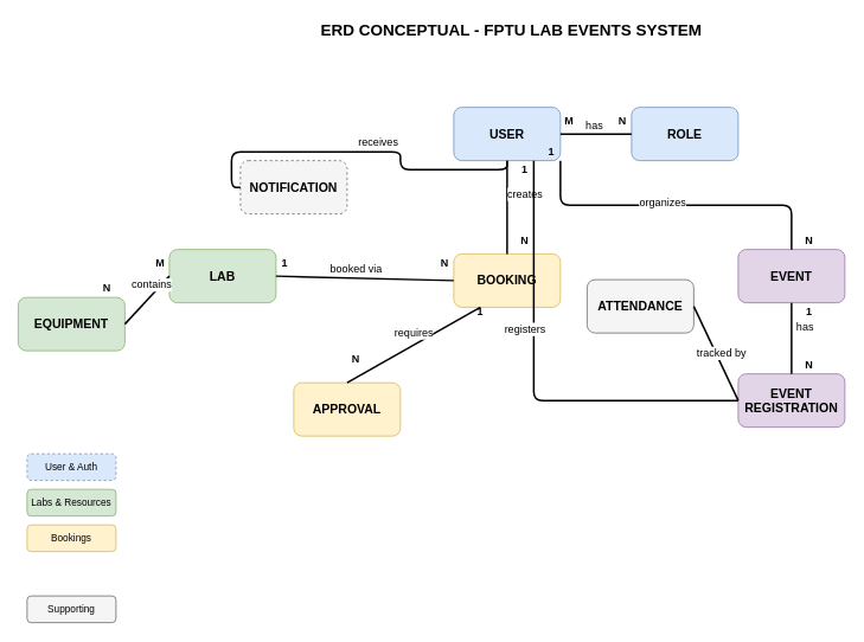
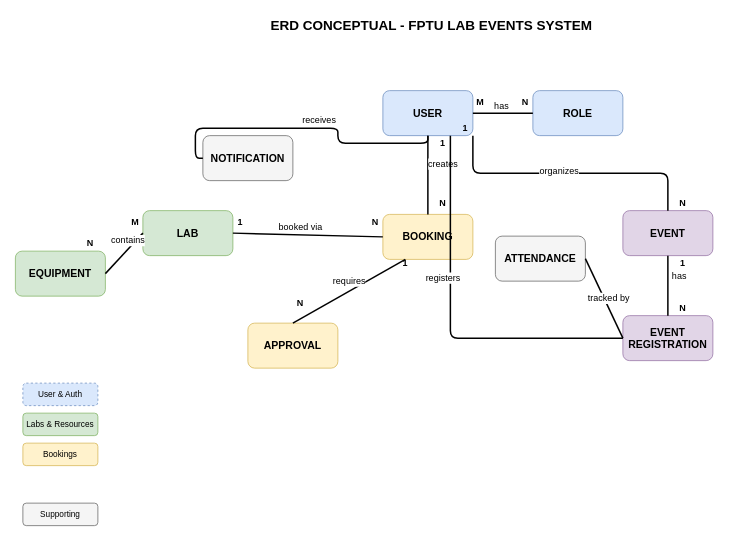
  <mxCell id="0" />
  <mxCell id="1" parent="0" />
  <mxCell id="2" value="&lt;b&gt;&lt;font style=&quot;font-size: 18px;&quot;&gt;ERD CONCEPTUAL - FPTU LAB EVENTS SYSTEM&lt;/font&gt;&lt;/b&gt;&lt;div&gt;&lt;br/&gt;&lt;/div&gt;" style="text;html=1;strokeColor=none;fillColor=none;align=center;verticalAlign=middle;whiteSpace=wrap;rounded=0;" parent="1" vertex="1"><mxGeometry x="274.5" y="20" width="600" height="40" as="geometry" /></mxCell>
  <mxCell id="3" value="&lt;b&gt;USER&lt;/b&gt;" style="rounded=1;whiteSpace=wrap;html=1;fillColor=#dae8fc;strokeColor=#6c8ebf;fontSize=14;" parent="1" vertex="1"><mxGeometry x="510" y="120" width="120" height="60" as="geometry" /></mxCell>
  <mxCell id="4" value="&lt;b&gt;ROLE&lt;/b&gt;" style="rounded=1;whiteSpace=wrap;html=1;fillColor=#dae8fc;strokeColor=#6c8ebf;fontSize=14;" parent="1" vertex="1"><mxGeometry x="710" y="120" width="120" height="60" as="geometry" /></mxCell>
  <mxCell id="5" value="&lt;b&gt;LAB&lt;/b&gt;" style="rounded=1;whiteSpace=wrap;html=1;fillColor=#d5e8d4;strokeColor=#82b366;fontSize=14;" parent="1" vertex="1"><mxGeometry x="190" y="280" width="120" height="60" as="geometry" /></mxCell>
  <mxCell id="6" value="&lt;b&gt;EQUIPMENT&lt;/b&gt;" style="rounded=1;whiteSpace=wrap;html=1;fillColor=#d5e8d4;strokeColor=#82b366;fontSize=14;" parent="1" vertex="1"><mxGeometry x="20" y="334" width="120" height="60" as="geometry" /></mxCell>
  <mxCell id="7" value="&lt;b&gt;BOOKING&lt;/b&gt;" style="rounded=1;whiteSpace=wrap;html=1;fillColor=#fff2cc;strokeColor=#d6b656;fontSize=14;" parent="1" vertex="1"><mxGeometry x="510" y="285" width="120" height="60" as="geometry" /></mxCell>
  <mxCell id="8" value="&lt;b&gt;EVENT&lt;/b&gt;" style="rounded=1;whiteSpace=wrap;html=1;fillColor=#e1d5e7;strokeColor=#9673a6;fontSize=14;" parent="1" vertex="1"><mxGeometry x="830" y="280" width="120" height="60" as="geometry" /></mxCell>
  <mxCell id="9" value="&lt;b&gt;APPROVAL&lt;/b&gt;" style="rounded=1;whiteSpace=wrap;html=1;fillColor=#fff2cc;strokeColor=#d6b656;fontSize=14;" parent="1" vertex="1"><mxGeometry x="330" y="430" width="120" height="60" as="geometry" /></mxCell>
  <mxCell id="10" value="&lt;b&gt;EVENT&lt;br&gt;REGISTRATION&lt;/b&gt;" style="rounded=1;whiteSpace=wrap;html=1;fillColor=#e1d5e7;strokeColor=#9673a6;fontSize=14;" parent="1" vertex="1"><mxGeometry x="830" y="420" width="120" height="60" as="geometry" /></mxCell>
  <mxCell id="11" value="&lt;b&gt;ATTENDANCE&lt;/b&gt;" style="rounded=1;whiteSpace=wrap;html=1;fillColor=#f5f5f5;strokeColor=#666666;fontSize=14;" parent="1" vertex="1"><mxGeometry x="660" y="314" width="120" height="60" as="geometry" /></mxCell>
- <mxCell id="12" value="&lt;b&gt;NOTIFICATION&lt;/b&gt;" style="rounded=1;whiteSpace=wrap;html=1;fillColor=#f5f5f5;strokeColor=#666666;fontSize=14;dashed=1;" parent="1" vertex="1"><mxGeometry x="270" y="180" width="120" height="60" as="geometry" /></mxCell>
+ <mxCell id="12" value="&lt;b&gt;NOTIFICATION&lt;/b&gt;" style="rounded=1;whiteSpace=wrap;html=1;fillColor=#f5f5f5;strokeColor=#666666;fontSize=14;" parent="1" vertex="1"><mxGeometry x="270" y="180" width="120" height="60" as="geometry" /></mxCell>
  <mxCell id="13" value="" style="endArrow=none;html=1;exitX=1;exitY=0.5;exitDx=0;exitDy=0;entryX=0;entryY=0.5;entryDx=0;entryDy=0;strokeWidth=2;" parent="1" source="3" target="4" edge="1"><mxGeometry width="50" height="50" relative="1" as="geometry"><mxPoint x="490" y="300" as="sourcePoint" /><mxPoint x="540" y="250" as="targetPoint" /></mxGeometry></mxCell>
  <mxCell id="14" value="has" style="edgeLabel;html=1;align=center;verticalAlign=middle;resizable=0;points=[];fontSize=12;" parent="13" vertex="1" connectable="0"><mxGeometry x="-0.2" y="-1" relative="1" as="geometry"><mxPoint x="5" y="-11" as="offset" /></mxGeometry></mxCell>
  <mxCell id="15" value="M" style="text;html=1;strokeColor=none;fillColor=none;align=center;verticalAlign=middle;whiteSpace=wrap;rounded=0;fontSize=12;fontStyle=1" parent="1" vertex="1"><mxGeometry x="630" y="125" width="20" height="20" as="geometry" /></mxCell>
  <mxCell id="16" value="N" style="text;html=1;strokeColor=none;fillColor=none;align=center;verticalAlign=middle;whiteSpace=wrap;rounded=0;fontSize=12;fontStyle=1" parent="1" vertex="1"><mxGeometry x="690" y="125" width="20" height="20" as="geometry" /></mxCell>
  <mxCell id="17" value="" style="endArrow=none;html=1;exitX=0.5;exitY=1;exitDx=0;exitDy=0;entryX=0.5;entryY=0;entryDx=0;entryDy=0;strokeWidth=2;" parent="1" source="3" target="7" edge="1"><mxGeometry width="50" height="50" relative="1" as="geometry"><mxPoint x="490" y="300" as="sourcePoint" /><mxPoint x="540" y="250" as="targetPoint" /></mxGeometry></mxCell>
  <mxCell id="18" value="creates" style="edgeLabel;html=1;align=center;verticalAlign=middle;resizable=0;points=[];fontSize=12;" parent="17" vertex="1" connectable="0"><mxGeometry x="-0.2" y="-1" relative="1" as="geometry"><mxPoint x="20" y="-5" as="offset" /></mxGeometry></mxCell>
  <mxCell id="19" value="1" style="text;html=1;strokeColor=none;fillColor=none;align=center;verticalAlign=middle;whiteSpace=wrap;rounded=0;fontSize=12;fontStyle=1" parent="1" vertex="1"><mxGeometry x="580" y="180" width="20" height="20" as="geometry" /></mxCell>
  <mxCell id="20" value="N" style="text;html=1;strokeColor=none;fillColor=none;align=center;verticalAlign=middle;whiteSpace=wrap;rounded=0;fontSize=12;fontStyle=1" parent="1" vertex="1"><mxGeometry x="580" y="260" width="20" height="20" as="geometry" /></mxCell>
  <mxCell id="21" value="" style="endArrow=none;html=1;exitX=1;exitY=0.5;exitDx=0;exitDy=0;entryX=0;entryY=0.5;entryDx=0;entryDy=0;strokeWidth=2;" parent="1" source="5" target="7" edge="1"><mxGeometry width="50" height="50" relative="1" as="geometry"><mxPoint x="490" y="300" as="sourcePoint" /><mxPoint x="540" y="250" as="targetPoint" /></mxGeometry></mxCell>
  <mxCell id="22" value="booked via" style="edgeLabel;html=1;align=center;verticalAlign=middle;resizable=0;points=[];fontSize=12;" parent="21" vertex="1" connectable="0"><mxGeometry x="-0.2" y="-1" relative="1" as="geometry"><mxPoint x="10" y="-11" as="offset" /></mxGeometry></mxCell>
  <mxCell id="23" value="1" style="text;html=1;strokeColor=none;fillColor=none;align=center;verticalAlign=middle;whiteSpace=wrap;rounded=0;fontSize=12;fontStyle=1" parent="1" vertex="1"><mxGeometry x="310" y="285" width="20" height="20" as="geometry" /></mxCell>
  <mxCell id="24" value="N" style="text;html=1;strokeColor=none;fillColor=none;align=center;verticalAlign=middle;whiteSpace=wrap;rounded=0;fontSize=12;fontStyle=1" parent="1" vertex="1"><mxGeometry x="490" y="285" width="20" height="20" as="geometry" /></mxCell>
  <mxCell id="25" value="" style="endArrow=none;html=1;exitX=0;exitY=0.5;exitDx=0;exitDy=0;entryX=1;entryY=0.5;entryDx=0;entryDy=0;strokeWidth=2;" parent="1" source="5" target="6" edge="1"><mxGeometry width="50" height="50" relative="1" as="geometry"><mxPoint x="490" y="300" as="sourcePoint" /><mxPoint x="540" y="250" as="targetPoint" /></mxGeometry></mxCell>
  <mxCell id="26" value="contains" style="edgeLabel;html=1;align=center;verticalAlign=middle;resizable=0;points=[];fontSize=12;" parent="25" vertex="1" connectable="0"><mxGeometry x="-0.2" y="-1" relative="1" as="geometry"><mxPoint y="-11" as="offset" /></mxGeometry></mxCell>
  <mxCell id="27" value="M" style="text;html=1;strokeColor=none;fillColor=none;align=center;verticalAlign=middle;whiteSpace=wrap;rounded=0;fontSize=12;fontStyle=1" parent="1" vertex="1"><mxGeometry x="170" y="285" width="20" height="20" as="geometry" /></mxCell>
  <mxCell id="28" value="N" style="text;html=1;strokeColor=none;fillColor=none;align=center;verticalAlign=middle;whiteSpace=wrap;rounded=0;fontSize=12;fontStyle=1" parent="1" vertex="1"><mxGeometry x="110" y="314" width="20" height="20" as="geometry" /></mxCell>
  <mxCell id="29" value="" style="endArrow=none;html=1;exitX=0.25;exitY=1;exitDx=0;exitDy=0;entryX=0.5;entryY=0;entryDx=0;entryDy=0;strokeWidth=2;" parent="1" source="7" target="9" edge="1"><mxGeometry width="50" height="50" relative="1" as="geometry"><mxPoint x="490" y="400" as="sourcePoint" /><mxPoint x="540" y="350" as="targetPoint" /></mxGeometry></mxCell>
  <mxCell id="30" value="requires" style="edgeLabel;html=1;align=center;verticalAlign=middle;resizable=0;points=[];fontSize=12;" parent="29" vertex="1" connectable="0"><mxGeometry x="-0.2" y="-1" relative="1" as="geometry"><mxPoint x="-15" y="-5" as="offset" /></mxGeometry></mxCell>
  <mxCell id="31" value="1" style="text;html=1;strokeColor=none;fillColor=none;align=center;verticalAlign=middle;whiteSpace=wrap;rounded=0;fontSize=12;fontStyle=1" parent="1" vertex="1"><mxGeometry x="530" y="340" width="20" height="20" as="geometry" /></mxCell>
  <mxCell id="32" value="N" style="text;html=1;strokeColor=none;fillColor=none;align=center;verticalAlign=middle;whiteSpace=wrap;rounded=0;fontSize=12;fontStyle=1" parent="1" vertex="1"><mxGeometry x="390" y="394" width="20" height="20" as="geometry" /></mxCell>
  <mxCell id="33" value="" style="endArrow=none;html=1;exitX=1;exitY=1;exitDx=0;exitDy=0;entryX=0.5;entryY=0;entryDx=0;entryDy=0;strokeWidth=2;edgeStyle=orthogonalEdgeStyle;" parent="1" source="3" target="8" edge="1"><mxGeometry width="50" height="50" relative="1" as="geometry"><mxPoint x="490" y="300" as="sourcePoint" /><mxPoint x="540" y="250" as="targetPoint" /></mxGeometry></mxCell>
  <mxCell id="34" value="organizes" style="edgeLabel;html=1;align=center;verticalAlign=middle;resizable=0;points=[];fontSize=12;" parent="33" vertex="1" connectable="0"><mxGeometry x="-0.2" y="-1" relative="1" as="geometry"><mxPoint x="20" y="-5" as="offset" /></mxGeometry></mxCell>
  <mxCell id="35" value="1" style="text;html=1;strokeColor=none;fillColor=none;align=center;verticalAlign=middle;whiteSpace=wrap;rounded=0;fontSize=12;fontStyle=1" parent="1" vertex="1"><mxGeometry x="610" y="160" width="20" height="20" as="geometry" /></mxCell>
  <mxCell id="36" value="N" style="text;html=1;strokeColor=none;fillColor=none;align=center;verticalAlign=middle;whiteSpace=wrap;rounded=0;fontSize=12;fontStyle=1" parent="1" vertex="1"><mxGeometry x="900" y="260" width="20" height="20" as="geometry" /></mxCell>
  <mxCell id="37" value="" style="endArrow=none;html=1;exitX=0.5;exitY=1;exitDx=0;exitDy=0;entryX=0.5;entryY=0;entryDx=0;entryDy=0;strokeWidth=2;" parent="1" source="8" target="10" edge="1"><mxGeometry width="50" height="50" relative="1" as="geometry"><mxPoint x="490" y="400" as="sourcePoint" /><mxPoint x="540" y="350" as="targetPoint" /></mxGeometry></mxCell>
  <mxCell id="38" value="has" style="edgeLabel;html=1;align=center;verticalAlign=middle;resizable=0;points=[];fontSize=12;" parent="37" vertex="1" connectable="0"><mxGeometry x="-0.2" y="-1" relative="1" as="geometry"><mxPoint x="15" y="-5" as="offset" /></mxGeometry></mxCell>
  <mxCell id="39" value="1" style="text;html=1;strokeColor=none;fillColor=none;align=center;verticalAlign=middle;whiteSpace=wrap;rounded=0;fontSize=12;fontStyle=1" parent="1" vertex="1"><mxGeometry x="900" y="340" width="20" height="20" as="geometry" /></mxCell>
  <mxCell id="40" value="N" style="text;html=1;strokeColor=none;fillColor=none;align=center;verticalAlign=middle;whiteSpace=wrap;rounded=0;fontSize=12;fontStyle=1" parent="1" vertex="1"><mxGeometry x="900" y="400" width="20" height="20" as="geometry" /></mxCell>
  <mxCell id="41" value="" style="endArrow=none;html=1;exitX=0.75;exitY=1;exitDx=0;exitDy=0;entryX=0;entryY=0.5;entryDx=0;entryDy=0;strokeWidth=2;edgeStyle=orthogonalEdgeStyle;" parent="1" source="3" target="10" edge="1"><mxGeometry width="50" height="50" relative="1" as="geometry"><mxPoint x="490" y="300" as="sourcePoint" /><mxPoint x="540" y="250" as="targetPoint" /></mxGeometry></mxCell>
  <mxCell id="42" value="registers" style="edgeLabel;html=1;align=center;verticalAlign=middle;resizable=0;points=[];fontSize=12;" parent="41" vertex="1" connectable="0"><mxGeometry x="-0.2" y="-1" relative="1" as="geometry"><mxPoint x="-10" y="-11" as="offset" /></mxGeometry></mxCell>
  <mxCell id="43" value="" style="endArrow=none;html=1;exitX=0;exitY=0.5;exitDx=0;exitDy=0;entryX=1;entryY=0.5;entryDx=0;entryDy=0;strokeWidth=2;" parent="1" source="10" target="11" edge="1"><mxGeometry width="50" height="50" relative="1" as="geometry"><mxPoint x="490" y="500" as="sourcePoint" /><mxPoint x="540" y="450" as="targetPoint" /></mxGeometry></mxCell>
  <mxCell id="44" value="tracked by" style="edgeLabel;html=1;align=center;verticalAlign=middle;resizable=0;points=[];fontSize=12;" parent="43" vertex="1" connectable="0"><mxGeometry x="-0.2" y="-1" relative="1" as="geometry"><mxPoint y="-11" as="offset" /></mxGeometry></mxCell>
  <mxCell id="45" value="" style="endArrow=none;html=1;exitX=0.5;exitY=1;exitDx=0;exitDy=0;entryX=0;entryY=0.5;entryDx=0;entryDy=0;strokeWidth=2;edgeStyle=orthogonalEdgeStyle;" parent="1" source="3" target="12" edge="1"><mxGeometry width="50" height="50" relative="1" as="geometry"><mxPoint x="390" y="500" as="sourcePoint" /><mxPoint x="440" y="450" as="targetPoint" /></mxGeometry></mxCell>
  <mxCell id="46" value="receives" style="edgeLabel;html=1;align=center;verticalAlign=middle;resizable=0;points=[];fontSize=12;" parent="45" vertex="1" connectable="0"><mxGeometry x="-0.2" y="-1" relative="1" as="geometry"><mxPoint x="-20" y="-11" as="offset" /></mxGeometry></mxCell>
  <mxCell id="47" value="User &amp; Auth" style="rounded=1;whiteSpace=wrap;html=1;fillColor=#dae8fc;strokeColor=#6c8ebf;fontSize=11;dashed=1;" parent="1" vertex="1"><mxGeometry x="30" y="510" width="100" height="30" as="geometry" /></mxCell>
  <mxCell id="48" value="Labs &amp; Resources" style="rounded=1;whiteSpace=wrap;html=1;fillColor=#d5e8d4;strokeColor=#82b366;fontSize=11;" parent="1" vertex="1"><mxGeometry x="30" y="550" width="100" height="30" as="geometry" /></mxCell>
  <mxCell id="49" value="Bookings" style="rounded=1;whiteSpace=wrap;html=1;fillColor=#fff2cc;strokeColor=#d6b656;fontSize=11;" parent="1" vertex="1"><mxGeometry x="30" y="590" width="100" height="30" as="geometry" /></mxCell>
  <mxCell id="50" value="Supporting" style="rounded=1;whiteSpace=wrap;html=1;fillColor=#f5f5f5;strokeColor=#666666;fontSize=11;" parent="1" vertex="1"><mxGeometry x="30" y="670" width="100" height="30" as="geometry" /></mxCell>
